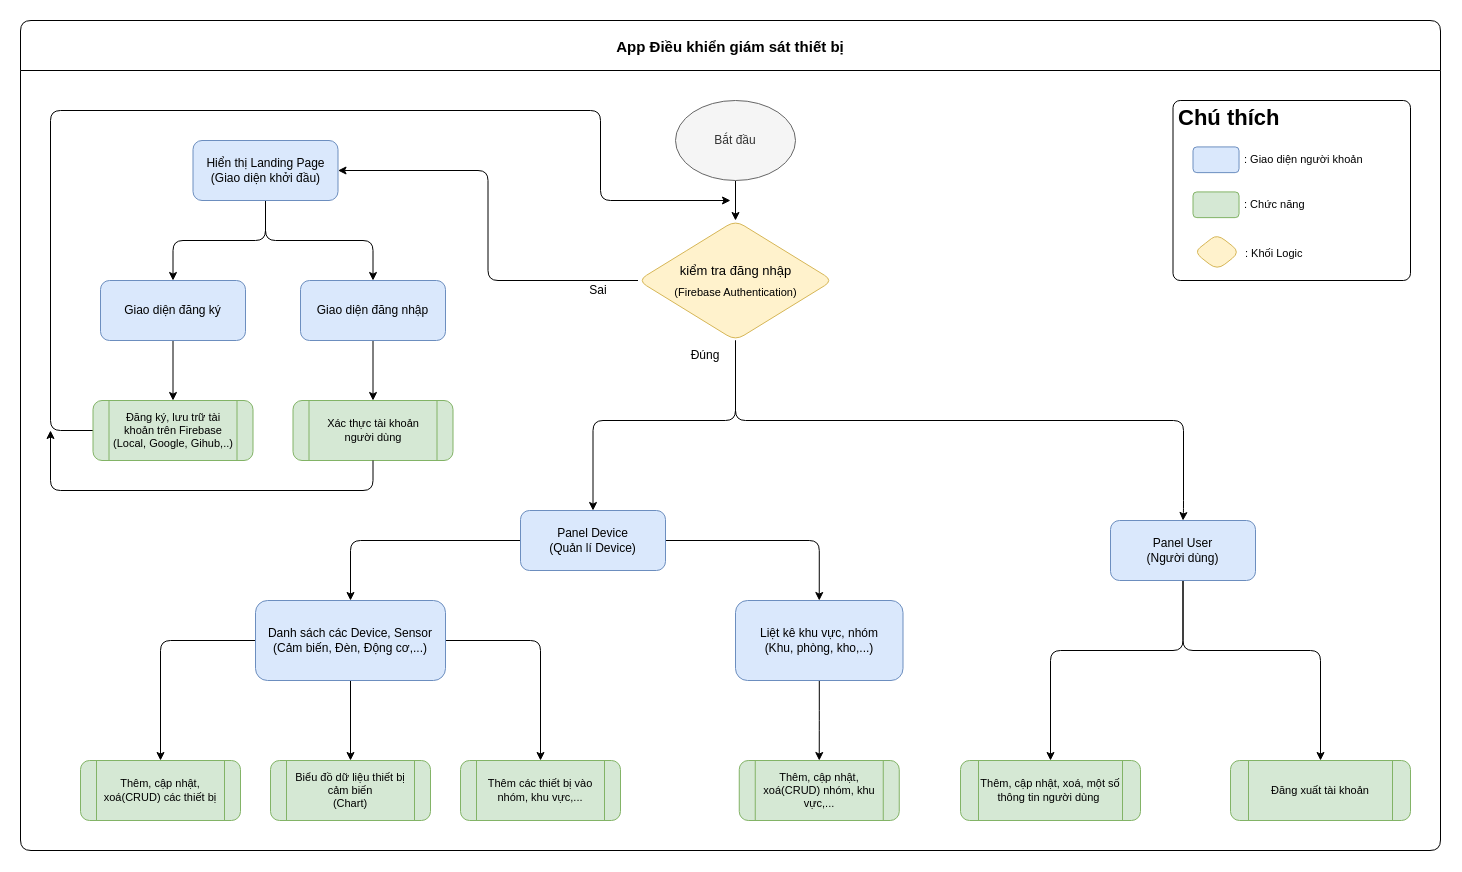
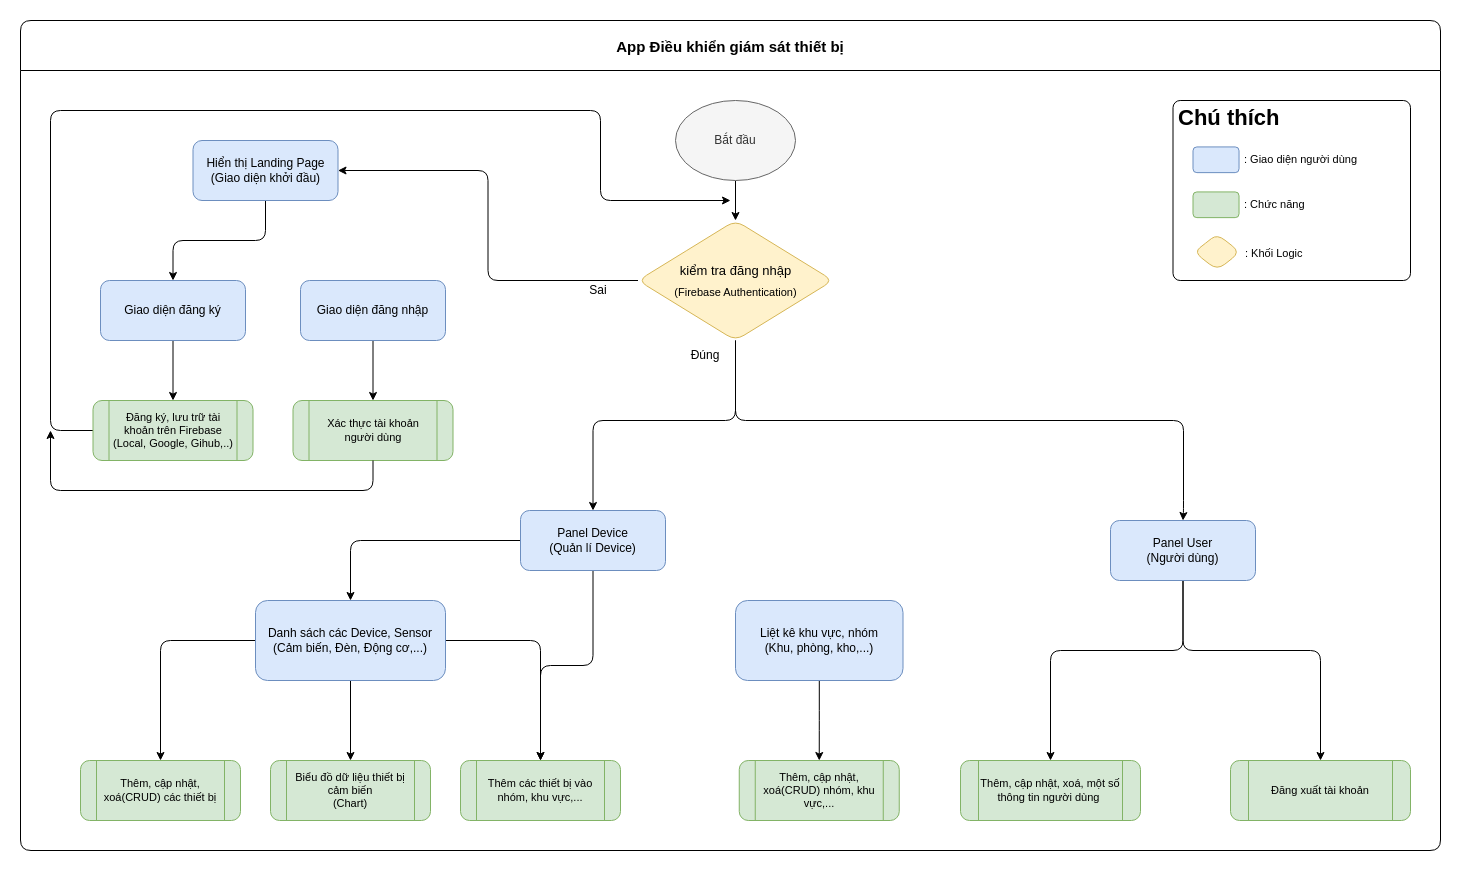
  <mxCell id="0" />
  <mxCell id="1" parent="0" />
  <mxCell id="2" value="App Điều khiển giám sát thiết bị" style="swimlane;startSize=50;rounded=1;fontSize=15;arcSize=7;" vertex="1" parent="1"><mxGeometry x="20" y="20" width="1420" height="830" as="geometry" /></mxCell>
  <mxCell id="3" value="" style="edgeStyle=orthogonalEdgeStyle;rounded=1;orthogonalLoop=1;jettySize=auto;html=1;fontSize=12;" edge="1" parent="2" source="4" target="11"><mxGeometry relative="1" as="geometry" /></mxCell>
  <mxCell id="4" value="Bắt đầu" style="ellipse;whiteSpace=wrap;html=1;fillColor=#f5f5f5;fontColor=#333333;strokeColor=#666666;" vertex="1" parent="2"><mxGeometry x="655" y="80" width="120" height="80" as="geometry" /></mxCell>
  <mxCell id="5" style="edgeStyle=orthogonalEdgeStyle;rounded=1;orthogonalLoop=1;jettySize=auto;html=1;entryX=0.5;entryY=0;entryDx=0;entryDy=0;fontSize=12;" edge="1" parent="2" source="7" target="13"><mxGeometry relative="1" as="geometry"><mxPoint x="165" y="240" as="targetPoint" /></mxGeometry></mxCell>
- <mxCell id="6" style="edgeStyle=orthogonalEdgeStyle;rounded=1;orthogonalLoop=1;jettySize=auto;html=1;entryX=0.5;entryY=0;entryDx=0;entryDy=0;fontSize=12;" edge="1" parent="2" source="7" target="15"><mxGeometry relative="1" as="geometry"><mxPoint x="340" y="240" as="targetPoint" /></mxGeometry></mxCell>
  <mxCell id="7" value="Hiển thị Landing Page&lt;br&gt;(Giao diện khởi đầu)" style="rounded=1;whiteSpace=wrap;html=1;fontSize=12;labelBackgroundColor=none;fillColor=#dae8fc;strokeColor=#6c8ebf;" vertex="1" parent="2"><mxGeometry x="172.5" y="120" width="145" height="60" as="geometry" /></mxCell>
  <mxCell id="8" style="edgeStyle=orthogonalEdgeStyle;rounded=1;orthogonalLoop=1;jettySize=auto;html=1;entryX=1;entryY=0.5;entryDx=0;entryDy=0;fontSize=12;fontColor=#66FFFF;" edge="1" parent="2" source="11" target="7"><mxGeometry relative="1" as="geometry" /></mxCell>
  <mxCell id="9" style="edgeStyle=orthogonalEdgeStyle;rounded=1;orthogonalLoop=1;jettySize=auto;html=1;entryX=0.5;entryY=0;entryDx=0;entryDy=0;fontSize=12;fontColor=#000000;" edge="1" parent="2" source="11" target="20"><mxGeometry relative="1" as="geometry"><Array as="points"><mxPoint x="715" y="400" /><mxPoint x="573" y="400" /></Array></mxGeometry></mxCell>
  <mxCell id="10" style="edgeStyle=orthogonalEdgeStyle;rounded=1;orthogonalLoop=1;jettySize=auto;html=1;entryX=0.5;entryY=0;entryDx=0;entryDy=0;fontSize=11;fontColor=#000000;" edge="1" parent="2" source="11" target="34"><mxGeometry relative="1" as="geometry"><Array as="points"><mxPoint x="715" y="400" /><mxPoint x="1163" y="400" /><mxPoint x="1163" y="490" /><mxPoint x="1163" y="490" /></Array></mxGeometry></mxCell>
  <mxCell id="11" value="&lt;font style=&quot;&quot;&gt;&lt;span style=&quot;font-size: 13px;&quot;&gt;kiểm tra đăng nhập&lt;/span&gt;&lt;br&gt;&lt;font style=&quot;font-size: 11px;&quot;&gt;(Firebase Authentication)&lt;/font&gt;&lt;br&gt;&lt;/font&gt;" style="rhombus;whiteSpace=wrap;html=1;rounded=1;fontSize=17;fillColor=#fff2cc;strokeColor=#d6b656;" vertex="1" parent="2"><mxGeometry x="617.5" y="200" width="195" height="120" as="geometry" /></mxCell>
  <mxCell id="12" value="" style="edgeStyle=orthogonalEdgeStyle;rounded=1;orthogonalLoop=1;jettySize=auto;html=1;fontSize=15;fontColor=#000000;" edge="1" parent="2" source="13" target="49"><mxGeometry relative="1" as="geometry" /></mxCell>
  <mxCell id="13" value="Giao diện đăng ký" style="rounded=1;whiteSpace=wrap;html=1;fontSize=12;labelBackgroundColor=none;fillColor=#dae8fc;strokeColor=#6c8ebf;" vertex="1" parent="2"><mxGeometry x="80" y="260" width="145" height="60" as="geometry" /></mxCell>
  <mxCell id="14" value="" style="edgeStyle=orthogonalEdgeStyle;rounded=1;orthogonalLoop=1;jettySize=auto;html=1;fontSize=15;fontColor=#000000;" edge="1" parent="2" source="15" target="50"><mxGeometry relative="1" as="geometry" /></mxCell>
  <mxCell id="15" value="Giao diện đăng nhập" style="rounded=1;whiteSpace=wrap;html=1;fontSize=12;labelBackgroundColor=none;fillColor=#dae8fc;strokeColor=#6c8ebf;" vertex="1" parent="2"><mxGeometry x="280" y="260" width="145" height="60" as="geometry" /></mxCell>
  <mxCell id="16" value="&lt;font color=&quot;#000000&quot;&gt;Sai&lt;/font&gt;" style="text;html=1;strokeColor=none;fillColor=none;align=center;verticalAlign=middle;whiteSpace=wrap;rounded=0;labelBackgroundColor=none;fontSize=12;fontColor=#66FFFF;" vertex="1" parent="2"><mxGeometry x="547.5" y="255" width="60" height="30" as="geometry" /></mxCell>
  <mxCell id="17" value="&lt;font color=&quot;#000000&quot;&gt;Đúng&lt;/font&gt;" style="text;html=1;strokeColor=none;fillColor=none;align=center;verticalAlign=middle;whiteSpace=wrap;rounded=0;labelBackgroundColor=none;fontSize=12;fontColor=#66FFFF;" vertex="1" parent="2"><mxGeometry x="655" y="320" width="60" height="30" as="geometry" /></mxCell>
  <mxCell id="18" style="edgeStyle=orthogonalEdgeStyle;rounded=1;orthogonalLoop=1;jettySize=auto;html=1;entryX=0.5;entryY=0;entryDx=0;entryDy=0;fontSize=11;fontColor=#000000;" edge="1" parent="2" source="20" target="25"><mxGeometry relative="1" as="geometry" /></mxCell>
- <mxCell id="19" style="edgeStyle=orthogonalEdgeStyle;rounded=1;orthogonalLoop=1;jettySize=auto;html=1;entryX=0.5;entryY=0;entryDx=0;entryDy=0;fontSize=11;fontColor=#000000;" edge="1" parent="2" source="20" target="27"><mxGeometry relative="1" as="geometry" /></mxCell>
+ <mxCell id="19" style="edgeStyle=orthogonalEdgeStyle;rounded=1;orthogonalLoop=1;jettySize=auto;html=1;fontSize=11;fontColor=#000000;" edge="1" parent="2" source="20" target="28"><mxGeometry relative="1" as="geometry" /></mxCell>
  <mxCell id="20" value="Panel Device&lt;br&gt;(Quản lí Device)" style="rounded=1;whiteSpace=wrap;html=1;fontSize=12;labelBackgroundColor=none;fillColor=#dae8fc;strokeColor=#6c8ebf;" vertex="1" parent="2"><mxGeometry x="500" y="490" width="145" height="60" as="geometry" /></mxCell>
  <mxCell id="21" value="Thêm, cập nhật, xoá(CRUD) các thiết bị" style="shape=process;whiteSpace=wrap;html=1;backgroundOutline=1;rounded=1;labelBackgroundColor=none;fontSize=11;fillColor=#d5e8d4;strokeColor=#82b366;" vertex="1" parent="2"><mxGeometry x="60" y="740" width="160" height="60" as="geometry" /></mxCell>
  <mxCell id="22" style="edgeStyle=orthogonalEdgeStyle;rounded=1;orthogonalLoop=1;jettySize=auto;html=1;entryX=0.5;entryY=0;entryDx=0;entryDy=0;fontSize=11;fontColor=#000000;" edge="1" parent="2" source="25" target="21"><mxGeometry relative="1" as="geometry" /></mxCell>
  <mxCell id="23" style="edgeStyle=orthogonalEdgeStyle;rounded=1;orthogonalLoop=1;jettySize=auto;html=1;fontSize=11;fontColor=#000000;" edge="1" parent="2" source="25" target="28"><mxGeometry relative="1" as="geometry" /></mxCell>
  <mxCell id="24" style="edgeStyle=orthogonalEdgeStyle;rounded=1;orthogonalLoop=1;jettySize=auto;html=1;entryX=0.5;entryY=0;entryDx=0;entryDy=0;fontSize=11;fontColor=#000000;" edge="1" parent="2" source="25" target="29"><mxGeometry relative="1" as="geometry" /></mxCell>
  <mxCell id="25" value="Danh sách các Device, Sensor&lt;br&gt;(Cảm biến, Đèn, Động cơ,...)" style="rounded=1;whiteSpace=wrap;html=1;fontSize=12;labelBackgroundColor=none;fillColor=#dae8fc;strokeColor=#6c8ebf;" vertex="1" parent="2"><mxGeometry x="235" y="580" width="190" height="80" as="geometry" /></mxCell>
  <mxCell id="26" style="edgeStyle=orthogonalEdgeStyle;rounded=1;orthogonalLoop=1;jettySize=auto;html=1;entryX=0.5;entryY=0;entryDx=0;entryDy=0;fontSize=11;fontColor=#000000;" edge="1" parent="2" source="27" target="30"><mxGeometry relative="1" as="geometry" /></mxCell>
  <mxCell id="27" value="Liệt kê khu vực, nhóm&lt;br&gt;(Khu, phòng, kho,...)" style="rounded=1;whiteSpace=wrap;html=1;fontSize=12;labelBackgroundColor=none;fillColor=#dae8fc;strokeColor=#6c8ebf;" vertex="1" parent="2"><mxGeometry x="715" y="580" width="167.5" height="80" as="geometry" /></mxCell>
  <mxCell id="28" value="Thêm các thiết bị vào nhóm, khu vực,..." style="shape=process;whiteSpace=wrap;html=1;backgroundOutline=1;rounded=1;labelBackgroundColor=none;fontSize=11;fillColor=#d5e8d4;strokeColor=#82b366;" vertex="1" parent="2"><mxGeometry x="440" y="740" width="160" height="60" as="geometry" /></mxCell>
  <mxCell id="29" value="Biểu đồ dữ liệu thiết bị cảm biến&lt;br&gt;(Chart)" style="shape=process;whiteSpace=wrap;html=1;backgroundOutline=1;rounded=1;labelBackgroundColor=none;fontSize=11;fillColor=#d5e8d4;strokeColor=#82b366;" vertex="1" parent="2"><mxGeometry x="250" y="740" width="160" height="60" as="geometry" /></mxCell>
  <mxCell id="30" value="Thêm, cập nhật, xoá(CRUD) nhóm, khu vực,..." style="shape=process;whiteSpace=wrap;html=1;backgroundOutline=1;rounded=1;labelBackgroundColor=none;fontSize=11;fillColor=#d5e8d4;strokeColor=#82b366;" vertex="1" parent="2"><mxGeometry x="718.75" y="740" width="160" height="60" as="geometry" /></mxCell>
  <mxCell id="31" value="Thêm, cập nhật, xoá, một số thông tin người dùng&amp;nbsp;" style="shape=process;whiteSpace=wrap;html=1;backgroundOutline=1;rounded=1;labelBackgroundColor=none;fontSize=11;fillColor=#d5e8d4;strokeColor=#82b366;" vertex="1" parent="2"><mxGeometry x="940" y="740" width="180" height="60" as="geometry" /></mxCell>
  <mxCell id="32" style="edgeStyle=orthogonalEdgeStyle;rounded=1;orthogonalLoop=1;jettySize=auto;html=1;entryX=0.5;entryY=0;entryDx=0;entryDy=0;fontSize=11;fontColor=#000000;" edge="1" parent="2" source="34" target="31"><mxGeometry relative="1" as="geometry"><Array as="points"><mxPoint x="1162" y="630" /><mxPoint x="1030" y="630" /></Array></mxGeometry></mxCell>
  <mxCell id="33" style="edgeStyle=orthogonalEdgeStyle;rounded=1;orthogonalLoop=1;jettySize=auto;html=1;fontSize=11;fontColor=#000000;entryX=0.5;entryY=0;entryDx=0;entryDy=0;" edge="1" parent="2" source="34" target="35"><mxGeometry relative="1" as="geometry"><Array as="points"><mxPoint x="1163" y="630" /><mxPoint x="1300" y="630" /></Array></mxGeometry></mxCell>
  <mxCell id="34" value="Panel User&lt;br&gt;(Người dùng)" style="rounded=1;whiteSpace=wrap;html=1;fontSize=12;labelBackgroundColor=none;fillColor=#dae8fc;strokeColor=#6c8ebf;" vertex="1" parent="2"><mxGeometry x="1090" y="500" width="145" height="60" as="geometry" /></mxCell>
  <mxCell id="35" value="Đăng xuất tài khoản" style="shape=process;whiteSpace=wrap;html=1;backgroundOutline=1;rounded=1;labelBackgroundColor=none;fontSize=11;fillColor=#d5e8d4;strokeColor=#82b366;" vertex="1" parent="2"><mxGeometry x="1210" y="740" width="180" height="60" as="geometry" /></mxCell>
  <mxCell id="36" value="" style="group;strokeColor=default;rounded=1;arcSize=4;" vertex="1" connectable="0" parent="2"><mxGeometry x="1152.51" y="80" width="237.49" height="180" as="geometry" /></mxCell>
  <mxCell id="37" value="&lt;h1&gt;Chú thích&lt;/h1&gt;&lt;p&gt;&lt;br&gt;&lt;/p&gt;" style="text;html=1;strokeColor=none;fillColor=none;spacing=5;spacingTop=-20;whiteSpace=wrap;overflow=hidden;rounded=0;labelBackgroundColor=none;fontSize=11;fontColor=#000000;" vertex="1" parent="36"><mxGeometry width="218.643" height="154.286" as="geometry" /></mxCell>
  <mxCell id="38" value="" style="group" vertex="1" connectable="0" parent="36"><mxGeometry x="19.998" y="40" width="216.342" height="38.571" as="geometry" /></mxCell>
  <mxCell id="39" value="" style="rounded=1;whiteSpace=wrap;html=1;labelBackgroundColor=none;fontSize=11;fillColor=#dae8fc;strokeColor=#6c8ebf;" vertex="1" parent="38"><mxGeometry y="6.429" width="46.03" height="25.714" as="geometry" /></mxCell>
- <mxCell id="40" value=": Giao diện người khoản" style="text;html=1;strokeColor=none;fillColor=none;align=left;verticalAlign=middle;whiteSpace=wrap;rounded=0;labelBackgroundColor=none;fontSize=11;fontColor=#000000;" vertex="1" parent="38"><mxGeometry x="49.482" width="166.859" height="38.571" as="geometry" /></mxCell>
+ <mxCell id="40" value=": Giao diện người dùng" style="text;html=1;strokeColor=none;fillColor=none;align=left;verticalAlign=middle;whiteSpace=wrap;rounded=0;labelBackgroundColor=none;fontSize=11;fontColor=#000000;" vertex="1" parent="38"><mxGeometry x="49.482" width="166.859" height="38.571" as="geometry" /></mxCell>
  <mxCell id="41" value="" style="group" vertex="1" connectable="0" parent="36"><mxGeometry x="19.998" y="85" width="216.342" height="38.571" as="geometry" /></mxCell>
  <mxCell id="42" value="" style="rounded=1;whiteSpace=wrap;html=1;labelBackgroundColor=none;fontSize=11;fillColor=#d5e8d4;strokeColor=#82b366;" vertex="1" parent="41"><mxGeometry y="6.429" width="46.03" height="25.714" as="geometry" /></mxCell>
  <mxCell id="43" value=": Chức năng" style="text;html=1;strokeColor=none;fillColor=none;align=left;verticalAlign=middle;whiteSpace=wrap;rounded=0;labelBackgroundColor=none;fontSize=11;fontColor=#000000;" vertex="1" parent="41"><mxGeometry x="49.482" width="166.859" height="38.571" as="geometry" /></mxCell>
  <mxCell id="44" value="" style="group" vertex="1" connectable="0" parent="36"><mxGeometry x="21.15" y="133.57" width="216.34" height="46.43" as="geometry" /></mxCell>
  <mxCell id="45" value="" style="group" vertex="1" connectable="0" parent="44"><mxGeometry y="2.321" width="216.34" height="34.822" as="geometry" /></mxCell>
  <mxCell id="46" value=": Khối Logic" style="text;html=1;strokeColor=none;fillColor=none;align=left;verticalAlign=middle;whiteSpace=wrap;rounded=0;labelBackgroundColor=none;fontSize=11;fontColor=#000000;" vertex="1" parent="45"><mxGeometry x="49.482" width="166.858" height="34.822" as="geometry" /></mxCell>
  <mxCell id="47" value="" style="rhombus;whiteSpace=wrap;html=1;rounded=1;labelBackgroundColor=none;fontSize=11;fillColor=#fff2cc;strokeColor=#d6b656;" vertex="1" parent="44"><mxGeometry width="46.03" height="36.112" as="geometry" /></mxCell>
  <mxCell id="48" style="edgeStyle=orthogonalEdgeStyle;rounded=1;orthogonalLoop=1;jettySize=auto;html=1;fontSize=15;fontColor=#000000;" edge="1" parent="2" source="49"><mxGeometry relative="1" as="geometry"><mxPoint x="710" y="180" as="targetPoint" /><Array as="points"><mxPoint x="30" y="410" /><mxPoint x="30" y="90" /><mxPoint x="580" y="90" /><mxPoint x="580" y="180" /></Array></mxGeometry></mxCell>
  <mxCell id="49" value="Đăng ký, lưu trữ tài khoản trên Firebase&lt;br&gt;(Local, Google, Gihub,..)" style="shape=process;whiteSpace=wrap;html=1;backgroundOutline=1;rounded=1;labelBackgroundColor=none;fontSize=11;fillColor=#d5e8d4;strokeColor=#82b366;" vertex="1" parent="2"><mxGeometry x="72.5" y="380" width="160" height="60" as="geometry" /></mxCell>
  <mxCell id="50" value="Xác thực tài khoản &lt;br&gt;người dùng" style="shape=process;whiteSpace=wrap;html=1;backgroundOutline=1;rounded=1;labelBackgroundColor=none;fontSize=11;fillColor=#d5e8d4;strokeColor=#82b366;" vertex="1" parent="2"><mxGeometry x="272.5" y="380" width="160" height="60" as="geometry" /></mxCell>
  <mxCell id="51" style="edgeStyle=orthogonalEdgeStyle;rounded=1;orthogonalLoop=1;jettySize=auto;html=1;fontSize=15;fontColor=#000000;" edge="1" parent="1" source="50"><mxGeometry relative="1" as="geometry"><mxPoint x="50" y="430" as="targetPoint" /><Array as="points"><mxPoint x="373" y="490" /><mxPoint x="50" y="490" /></Array></mxGeometry></mxCell>
